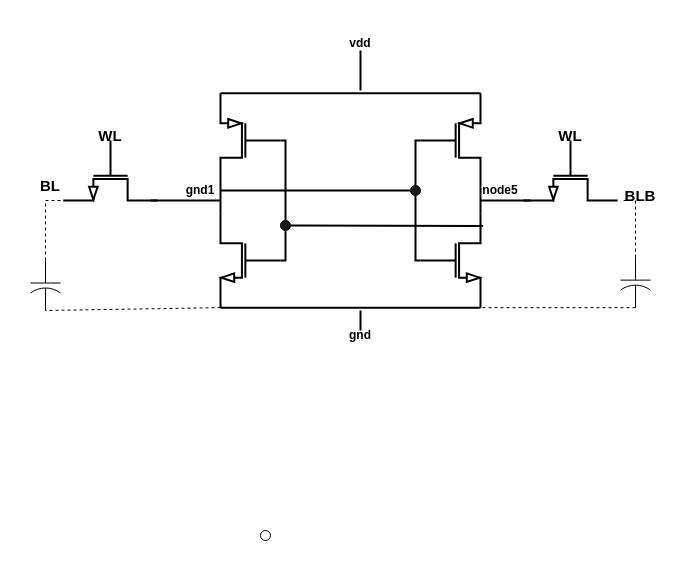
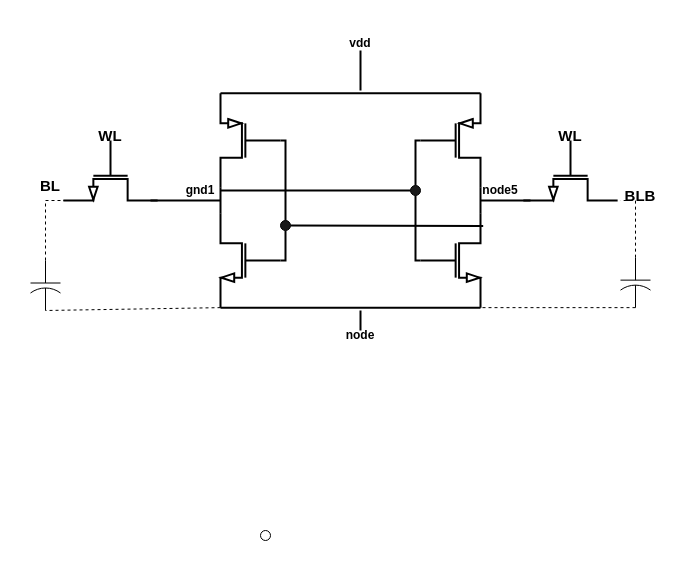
  <mxCell id="0" />
  <mxCell id="1" parent="0" />
  <mxCell id="2" value="" style="verticalLabelPosition=bottom;shadow=0;dashed=0;align=center;html=1;verticalAlign=top;shape=mxgraph.electrical.transistors.pmos;pointerEvents=1;strokeWidth=2;" vertex="1" parent="1"><mxGeometry x="420" y="90" width="60" height="100" as="geometry" /></mxCell>
  <mxCell id="3" value="" style="verticalLabelPosition=bottom;shadow=0;dashed=0;align=center;html=1;verticalAlign=top;shape=mxgraph.electrical.transistors.pmos;pointerEvents=1;flipH=1;strokeWidth=2;" vertex="1" parent="1"><mxGeometry x="220" y="90" width="60" height="100" as="geometry" /></mxCell>
  <mxCell id="4" value="" style="verticalLabelPosition=bottom;shadow=0;dashed=0;align=center;html=1;verticalAlign=top;shape=mxgraph.electrical.transistors.nmos;pointerEvents=1;strokeWidth=2;" vertex="1" parent="1"><mxGeometry x="420" y="210" width="60" height="100" as="geometry" /></mxCell>
  <mxCell id="5" value="" style="verticalLabelPosition=bottom;shadow=0;dashed=0;align=center;html=1;verticalAlign=top;shape=mxgraph.electrical.transistors.nmos;pointerEvents=1;flipH=1;strokeWidth=2;" vertex="1" parent="1"><mxGeometry x="220" y="210" width="60" height="100" as="geometry" /></mxCell>
  <mxCell id="6" value="" style="verticalLabelPosition=bottom;shadow=0;dashed=0;align=center;html=1;verticalAlign=top;shape=mxgraph.electrical.transistors.nmos;pointerEvents=1;direction=south;strokeWidth=2;" vertex="1" parent="1"><mxGeometry x="520" y="140" width="100" height="60" as="geometry" /></mxCell>
  <mxCell id="7" value="" style="verticalLabelPosition=bottom;shadow=0;dashed=0;align=center;html=1;verticalAlign=top;shape=mxgraph.electrical.transistors.nmos;pointerEvents=1;direction=south;strokeWidth=2;" vertex="1" parent="1"><mxGeometry x="60" y="140" width="100" height="60" as="geometry" /></mxCell>
  <mxCell id="8" value="" style="endArrow=none;html=1;rounded=0;entryX=1;entryY=1;entryDx=0;entryDy=0;entryPerimeter=0;exitX=1;exitY=0;exitDx=0;exitDy=0;exitPerimeter=0;strokeWidth=2;" edge="1" parent="1" source="4" target="2"><mxGeometry width="50" height="50" relative="1" as="geometry"><mxPoint x="370" y="270" as="sourcePoint" /><mxPoint x="370" y="190" as="targetPoint" /></mxGeometry></mxCell>
  <mxCell id="9" value="" style="endArrow=none;html=1;rounded=0;entryX=1;entryY=1;entryDx=0;entryDy=0;entryPerimeter=0;exitX=1;exitY=0;exitDx=0;exitDy=0;exitPerimeter=0;strokeWidth=2;" edge="1" parent="1" source="5" target="3"><mxGeometry width="50" height="50" relative="1" as="geometry"><mxPoint x="360" y="360" as="sourcePoint" /><mxPoint x="410" y="310" as="targetPoint" /></mxGeometry></mxCell>
  <mxCell id="10" value="" style="endArrow=none;html=1;rounded=0;entryX=1;entryY=-0.548;entryDx=0;entryDy=0;entryPerimeter=0;strokeWidth=2;" edge="1" parent="1" target="7"><mxGeometry width="50" height="50" relative="1" as="geometry"><mxPoint x="220" y="200" as="sourcePoint" /><mxPoint x="190" y="210" as="targetPoint" /></mxGeometry></mxCell>
  <mxCell id="11" value="" style="endArrow=none;html=1;rounded=0;strokeWidth=2;" edge="1" parent="1"><mxGeometry width="50" height="50" relative="1" as="geometry"><mxPoint x="530" y="200" as="sourcePoint" /><mxPoint x="480" y="200" as="targetPoint" /></mxGeometry></mxCell>
  <mxCell id="12" value="" style="endArrow=none;html=1;rounded=0;entryX=1;entryY=0;entryDx=0;entryDy=0;entryPerimeter=0;exitX=1;exitY=0;exitDx=0;exitDy=0;exitPerimeter=0;strokeWidth=2;" edge="1" parent="1" source="3" target="2"><mxGeometry width="50" height="50" relative="1" as="geometry"><mxPoint x="360" y="100" as="sourcePoint" /><mxPoint x="360" y="40" as="targetPoint" /></mxGeometry></mxCell>
  <mxCell id="13" value="" style="endArrow=none;html=1;rounded=0;entryX=1;entryY=1;entryDx=0;entryDy=0;entryPerimeter=0;strokeWidth=2;exitX=1;exitY=1;exitDx=0;exitDy=0;exitPerimeter=0;" edge="1" parent="1" source="5" target="4"><mxGeometry width="50" height="50" relative="1" as="geometry"><mxPoint x="260" y="430" as="sourcePoint" /><mxPoint x="410" y="310" as="targetPoint" /></mxGeometry></mxCell>
  <mxCell id="14" value="BL" style="text;strokeColor=none;align=center;fillColor=none;html=1;verticalAlign=middle;whiteSpace=wrap;rounded=0;fontStyle=1;fontSize=15;" vertex="1" parent="1"><mxGeometry x="20" y="170" width="60" height="30" as="geometry" /></mxCell>
  <mxCell id="15" value="BLB" style="text;strokeColor=none;align=center;fillColor=none;html=1;verticalAlign=middle;whiteSpace=wrap;rounded=0;fontStyle=1;fontSize=15;" vertex="1" parent="1"><mxGeometry x="610" y="180" width="60" height="30" as="geometry" /></mxCell>
  <mxCell id="16" value="WL" style="text;strokeColor=none;align=center;fillColor=none;html=1;verticalAlign=middle;whiteSpace=wrap;rounded=0;fontStyle=1;fontSize=15;" vertex="1" parent="1"><mxGeometry x="80" y="120" width="60" height="30" as="geometry" /></mxCell>
  <mxCell id="17" value="WL" style="text;strokeColor=none;align=center;fillColor=none;html=1;verticalAlign=middle;whiteSpace=wrap;rounded=0;fontStyle=1;fontSize=15;" vertex="1" parent="1"><mxGeometry x="540" y="120" width="60" height="30" as="geometry" /></mxCell>
  <mxCell id="18" value="" style="endArrow=none;html=1;rounded=0;strokeWidth=2;" edge="1" parent="1"><mxGeometry width="50" height="50" relative="1" as="geometry"><mxPoint x="360" y="50" as="sourcePoint" /><mxPoint x="360" y="90" as="targetPoint" /></mxGeometry></mxCell>
  <mxCell id="19" value="&lt;div&gt;&lt;br&gt;&lt;/div&gt;&lt;div&gt;vdd&lt;br&gt;&lt;/div&gt;" style="text;strokeColor=none;align=center;fillColor=none;html=1;verticalAlign=middle;whiteSpace=wrap;rounded=0;fontStyle=1" vertex="1" parent="1"><mxGeometry x="330" y="20" width="60" height="30" as="geometry" /></mxCell>
  <mxCell id="20" value="" style="endArrow=none;html=1;rounded=0;fontSize=12;strokeWidth=2;" edge="1" parent="1"><mxGeometry width="50" height="50" relative="1" as="geometry"><mxPoint x="360" y="310" as="sourcePoint" /><mxPoint x="360" y="330" as="targetPoint" /></mxGeometry></mxCell>
- <mxCell id="21" value="gnd" style="text;strokeColor=none;align=center;fillColor=none;html=1;verticalAlign=middle;whiteSpace=wrap;rounded=0;strokeWidth=2;fontStyle=1" vertex="1" parent="1"><mxGeometry x="330" y="320" width="60" height="30" as="geometry" /></mxCell>
+ <mxCell id="21" value="node" style="text;strokeColor=none;align=center;fillColor=none;html=1;verticalAlign=middle;whiteSpace=wrap;rounded=0;strokeWidth=2;fontStyle=1" vertex="1" parent="1"><mxGeometry x="330" y="320" width="60" height="30" as="geometry" /></mxCell>
  <mxCell id="22" value="gnd1" style="text;strokeColor=none;align=center;fillColor=none;html=1;verticalAlign=middle;whiteSpace=wrap;rounded=0;fontStyle=1" vertex="1" parent="1"><mxGeometry x="170" y="180" width="60" height="20" as="geometry" /></mxCell>
  <mxCell id="23" value="node5" style="text;strokeColor=none;align=center;fillColor=none;html=1;verticalAlign=middle;whiteSpace=wrap;rounded=0;fontStyle=1" vertex="1" parent="1"><mxGeometry x="470" y="180" width="60" height="20" as="geometry" /></mxCell>
  <mxCell id="24" value="" style="pointerEvents=1;verticalLabelPosition=bottom;shadow=0;dashed=0;align=center;html=1;verticalAlign=top;shape=mxgraph.electrical.capacitors.capacitor_2;direction=south;fontSize=13;" vertex="1" parent="1"><mxGeometry x="30" y="260" width="30" height="50" as="geometry" /></mxCell>
  <mxCell id="25" value="" style="endArrow=none;dashed=1;html=1;rounded=0;entryX=0.75;entryY=1;entryDx=0;entryDy=0;exitX=0;exitY=0.5;exitDx=0;exitDy=0;exitPerimeter=0;" edge="1" parent="1" source="24" target="14"><mxGeometry width="50" height="50" relative="1" as="geometry"><mxPoint x="360" y="340" as="sourcePoint" /><mxPoint x="410" y="290" as="targetPoint" /><Array as="points"><mxPoint x="45" y="200" /></Array></mxGeometry></mxCell>
  <mxCell id="26" value="" style="endArrow=none;dashed=1;html=1;rounded=0;entryX=1;entryY=0.5;entryDx=0;entryDy=0;entryPerimeter=0;exitX=1;exitY=1;exitDx=0;exitDy=0;exitPerimeter=0;" edge="1" parent="1" source="5" target="24"><mxGeometry width="50" height="50" relative="1" as="geometry"><mxPoint x="360" y="340" as="sourcePoint" /><mxPoint x="410" y="290" as="targetPoint" /></mxGeometry></mxCell>
  <mxCell id="27" value="" style="pointerEvents=1;verticalLabelPosition=bottom;shadow=0;dashed=0;align=center;html=1;verticalAlign=top;shape=mxgraph.electrical.capacitors.capacitor_2;direction=south;" vertex="1" parent="1"><mxGeometry x="620" y="257.14" width="30" height="50" as="geometry" /></mxCell>
  <mxCell id="28" value="" style="endArrow=none;dashed=1;html=1;rounded=0;entryX=0.167;entryY=0.667;entryDx=0;entryDy=0;entryPerimeter=0;exitX=0;exitY=0.5;exitDx=0;exitDy=0;exitPerimeter=0;" edge="1" parent="1" source="27" target="15"><mxGeometry width="50" height="50" relative="1" as="geometry"><mxPoint x="360" y="340" as="sourcePoint" /><mxPoint x="410" y="290" as="targetPoint" /><Array as="points"><mxPoint x="635" y="200" /></Array></mxGeometry></mxCell>
  <mxCell id="29" value="" style="endArrow=none;dashed=1;html=1;rounded=0;entryX=1;entryY=1;entryDx=0;entryDy=0;entryPerimeter=0;exitX=1;exitY=0.5;exitDx=0;exitDy=0;exitPerimeter=0;" edge="1" parent="1" source="27" target="4"><mxGeometry width="50" height="50" relative="1" as="geometry"><mxPoint x="360" y="340" as="sourcePoint" /><mxPoint x="410" y="290" as="targetPoint" /></mxGeometry></mxCell>
  <mxCell id="30" value="" style="ellipse;whiteSpace=wrap;html=1;aspect=fixed;" vertex="1" parent="1"><mxGeometry x="260" y="530" width="10" height="10" as="geometry" /></mxCell>
  <mxCell id="31" value="" style="ellipse;whiteSpace=wrap;html=1;aspect=fixed;fillColor=#1A1A1A;" vertex="1" parent="1"><mxGeometry x="410" y="185" width="10" height="10" as="geometry" /></mxCell>
  <mxCell id="32" value="" style="endArrow=none;html=1;rounded=0;exitX=0.5;exitY=0;exitDx=0;exitDy=0;entryX=0;entryY=0.5;entryDx=0;entryDy=0;entryPerimeter=0;strokeWidth=2;" edge="1" parent="1" source="31" target="2"><mxGeometry width="50" height="50" relative="1" as="geometry"><mxPoint x="360" y="300" as="sourcePoint" /><mxPoint x="415" y="140" as="targetPoint" /><Array as="points"><mxPoint x="415" y="140" /></Array></mxGeometry></mxCell>
  <mxCell id="33" value="" style="endArrow=none;html=1;rounded=0;entryX=0.5;entryY=1;entryDx=0;entryDy=0;exitX=0;exitY=0.5;exitDx=0;exitDy=0;exitPerimeter=0;strokeWidth=2;" edge="1" parent="1" source="4" target="31"><mxGeometry width="50" height="50" relative="1" as="geometry"><mxPoint x="360" y="300" as="sourcePoint" /><mxPoint x="410" y="250" as="targetPoint" /><Array as="points"><mxPoint x="415" y="260" /></Array></mxGeometry></mxCell>
  <mxCell id="34" value="" style="endArrow=none;html=1;rounded=0;entryX=0;entryY=0.5;entryDx=0;entryDy=0;exitX=0.833;exitY=0.5;exitDx=0;exitDy=0;exitPerimeter=0;strokeWidth=2;" edge="1" parent="1" source="22" target="31"><mxGeometry width="50" height="50" relative="1" as="geometry"><mxPoint x="360" y="300" as="sourcePoint" /><mxPoint x="410" y="250" as="targetPoint" /></mxGeometry></mxCell>
  <mxCell id="35" value="" style="ellipse;whiteSpace=wrap;html=1;aspect=fixed;fillColor=#1A1A1A;" vertex="1" parent="1"><mxGeometry x="280" y="220" width="10" height="10" as="geometry" /></mxCell>
  <mxCell id="36" value="" style="endArrow=none;html=1;rounded=0;entryX=0;entryY=0.5;entryDx=0;entryDy=0;entryPerimeter=0;exitX=0.5;exitY=0;exitDx=0;exitDy=0;strokeWidth=2;" edge="1" parent="1" source="35" target="3"><mxGeometry width="50" height="50" relative="1" as="geometry"><mxPoint x="360" y="300" as="sourcePoint" /><mxPoint x="410" y="250" as="targetPoint" /><Array as="points"><mxPoint x="285" y="140" /></Array></mxGeometry></mxCell>
  <mxCell id="37" value="" style="endArrow=none;html=1;rounded=0;entryX=0.5;entryY=1;entryDx=0;entryDy=0;exitX=0;exitY=0.5;exitDx=0;exitDy=0;exitPerimeter=0;strokeWidth=2;" edge="1" parent="1" source="5" target="35"><mxGeometry width="50" height="50" relative="1" as="geometry"><mxPoint x="335" y="285" as="sourcePoint" /><mxPoint x="385" y="235" as="targetPoint" /><Array as="points"><mxPoint x="285" y="260" /></Array></mxGeometry></mxCell>
  <mxCell id="38" value="" style="endArrow=none;html=1;rounded=0;exitX=1;exitY=0.5;exitDx=0;exitDy=0;entryX=1.045;entryY=0.134;entryDx=0;entryDy=0;entryPerimeter=0;strokeWidth=2;" edge="1" parent="1" source="35" target="4"><mxGeometry width="50" height="50" relative="1" as="geometry"><mxPoint x="360" y="300" as="sourcePoint" /><mxPoint x="410" y="250" as="targetPoint" /></mxGeometry></mxCell>
